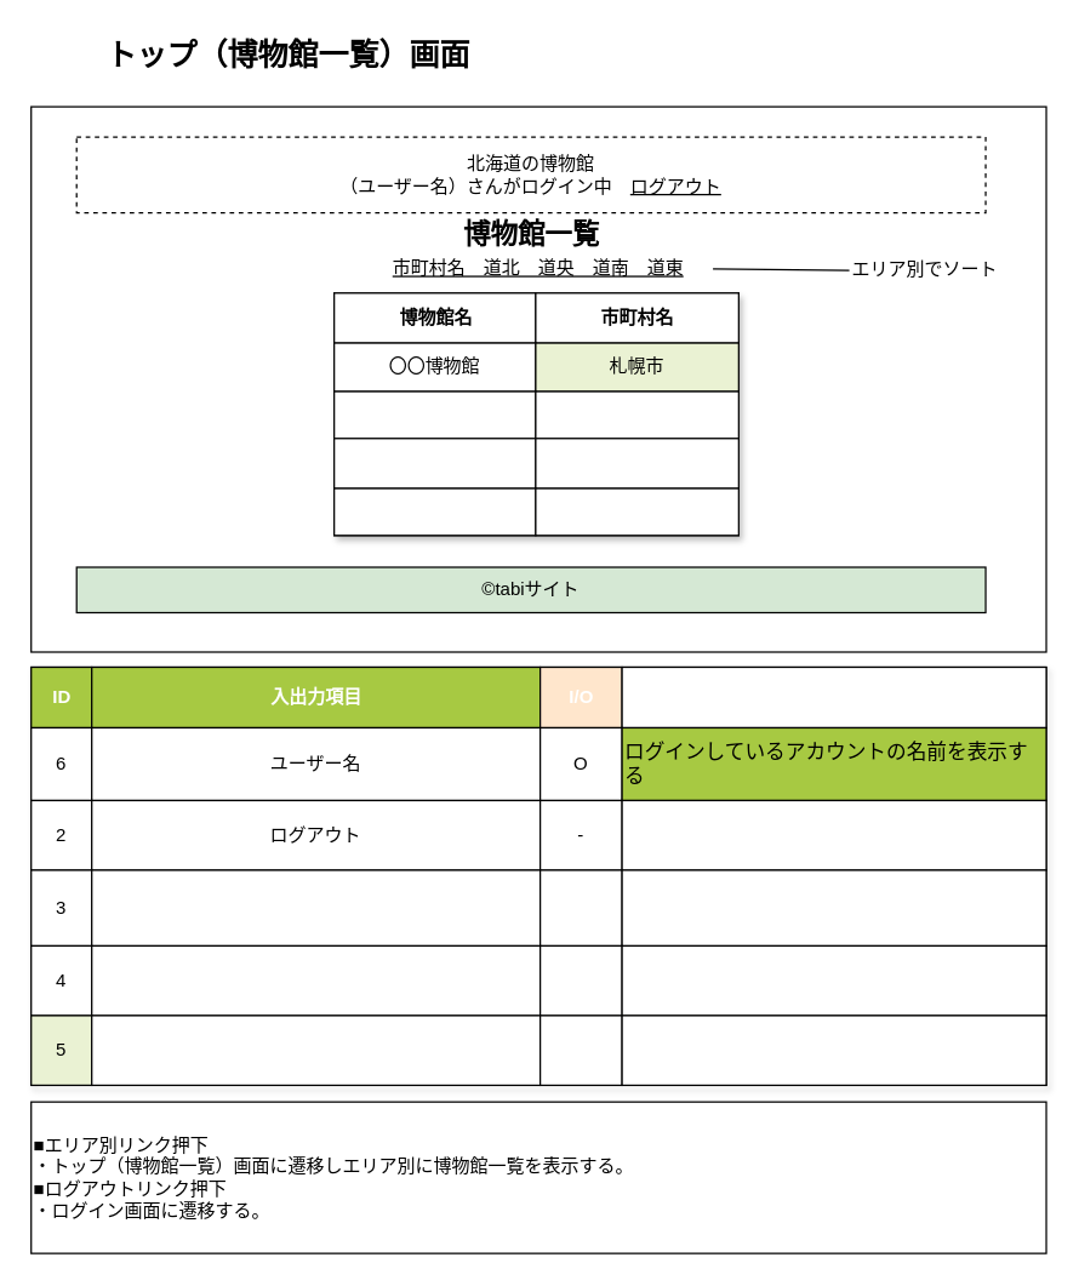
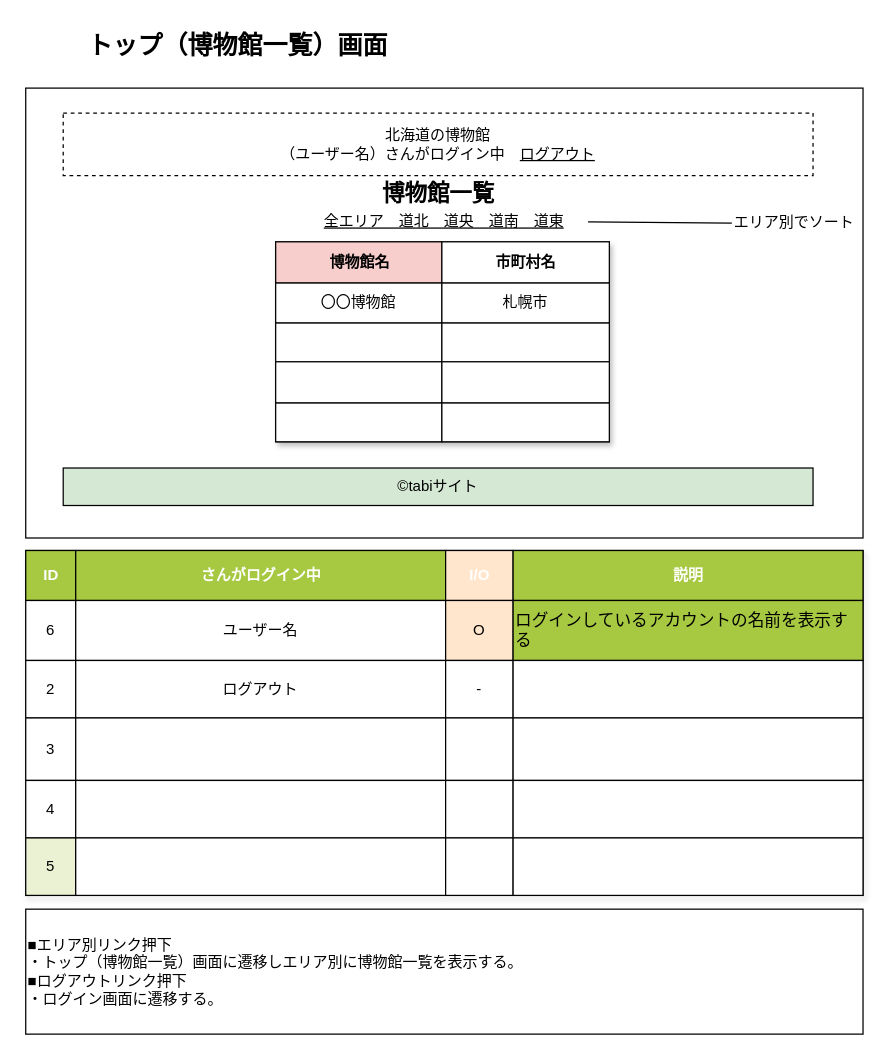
  <mxCell id="0" />
  <mxCell id="1" parent="0" />
  <mxCell id="2" value="" style="rounded=0;whiteSpace=wrap;html=1;" parent="1" vertex="1"><mxGeometry x="20" y="70" width="670" height="360" as="geometry" /></mxCell>
  <mxCell id="3" value="北海道の博物館&lt;div&gt;（ユーザー名）さんがログイン中　&lt;u&gt;ログアウト&lt;/u&gt;&lt;/div&gt;" style="rounded=0;whiteSpace=wrap;html=1;dashed=1;" parent="1" vertex="1"><mxGeometry x="50" y="90" width="600" height="50" as="geometry" /></mxCell>
  <mxCell id="4" value="©tabiサイト" style="rounded=0;whiteSpace=wrap;html=1;fillColor=#d5e8d4;" parent="1" vertex="1"><mxGeometry x="50" y="374" width="600" height="30" as="geometry" /></mxCell>
  <mxCell id="5" value="トップ（博物館一覧）画面" style="text;html=1;align=center;verticalAlign=middle;whiteSpace=wrap;rounded=0;fontStyle=1;fontSize=20;" parent="1" vertex="1"><mxGeometry x="40" y="20" width="300" height="30" as="geometry" /></mxCell>
  <mxCell id="6" value="Assets" style="childLayout=tableLayout;recursiveResize=0;strokeColor=default;fillColor=none;shadow=1;labelBackgroundColor=none;" parent="1" vertex="1"><mxGeometry x="20" y="440" width="670" height="276" as="geometry" /></mxCell>
  <mxCell id="7" style="shape=tableRow;horizontal=0;startSize=0;swimlaneHead=0;swimlaneBody=0;top=0;left=0;bottom=0;right=0;dropTarget=0;collapsible=0;recursiveResize=0;expand=0;fontStyle=0;strokeColor=inherit;fillColor=#ffffff;" parent="6" vertex="1"><mxGeometry width="670" height="40" as="geometry" /></mxCell>
  <mxCell id="8" value="ID" style="connectable=0;recursiveResize=0;strokeColor=inherit;fillColor=#A7C942;align=center;fontStyle=1;fontColor=#FFFFFF;html=1;" parent="7" vertex="1"><mxGeometry width="40" height="40" as="geometry"><mxRectangle width="40" height="40" as="alternateBounds" /></mxGeometry></mxCell>
- <mxCell id="9" value="入出力項目" style="connectable=0;recursiveResize=0;strokeColor=inherit;fillColor=#A7C942;align=center;fontStyle=1;fontColor=#FFFFFF;html=1;" parent="7" vertex="1"><mxGeometry x="40" width="296" height="40" as="geometry"><mxRectangle width="296" height="40" as="alternateBounds" /></mxGeometry></mxCell>
+ <mxCell id="9" value="さんがログイン中" style="connectable=0;recursiveResize=0;strokeColor=inherit;fillColor=#A7C942;align=center;fontStyle=1;fontColor=#FFFFFF;html=1;" parent="7" vertex="1"><mxGeometry x="40" width="296" height="40" as="geometry"><mxRectangle width="296" height="40" as="alternateBounds" /></mxGeometry></mxCell>
  <mxCell id="10" value="I/O" style="connectable=0;recursiveResize=0;strokeColor=inherit;fillColor=#ffe6cc;align=center;fontStyle=1;fontColor=#FFFFFF;html=1;" parent="7" vertex="1"><mxGeometry x="336" width="54" height="40" as="geometry"><mxRectangle width="54" height="40" as="alternateBounds" /></mxGeometry></mxCell>
- <mxCell id="11" value="説明" style="connectable=0;recursiveResize=0;strokeColor=inherit;fillColor=#ffffff;align=center;fontStyle=1;fontColor=#FFFFFF;html=1;" parent="7" vertex="1"><mxGeometry x="390" width="280" height="40" as="geometry"><mxRectangle width="280" height="40" as="alternateBounds" /></mxGeometry></mxCell>
+ <mxCell id="11" value="説明" style="connectable=0;recursiveResize=0;strokeColor=inherit;fillColor=#A7C942;align=center;fontStyle=1;fontColor=#FFFFFF;html=1;" parent="7" vertex="1"><mxGeometry x="390" width="280" height="40" as="geometry"><mxRectangle width="280" height="40" as="alternateBounds" /></mxGeometry></mxCell>
  <mxCell id="12" value="" style="shape=tableRow;horizontal=0;startSize=0;swimlaneHead=0;swimlaneBody=0;top=0;left=0;bottom=0;right=0;dropTarget=0;collapsible=0;recursiveResize=0;expand=0;fontStyle=0;strokeColor=inherit;fillColor=#ffffff;" parent="6" vertex="1"><mxGeometry y="40" width="670" height="48" as="geometry" /></mxCell>
  <mxCell id="13" value="6" style="connectable=0;recursiveResize=0;align=center;whiteSpace=wrap;html=1;" parent="12" vertex="1"><mxGeometry width="40" height="48" as="geometry"><mxRectangle width="40" height="48" as="alternateBounds" /></mxGeometry></mxCell>
  <mxCell id="14" value="ユーザー名" style="connectable=0;recursiveResize=0;align=center;whiteSpace=wrap;html=1;" parent="12" vertex="1"><mxGeometry x="40" width="296" height="48" as="geometry"><mxRectangle width="296" height="48" as="alternateBounds" /></mxGeometry></mxCell>
- <mxCell id="15" value="O" style="connectable=0;recursiveResize=0;align=center;whiteSpace=wrap;html=1;" parent="12" vertex="1"><mxGeometry x="336" width="54" height="48" as="geometry"><mxRectangle width="54" height="48" as="alternateBounds" /></mxGeometry></mxCell>
+ <mxCell id="15" value="O" style="connectable=0;recursiveResize=0;align=center;whiteSpace=wrap;html=1;fillColor=#ffe6cc;" parent="12" vertex="1"><mxGeometry x="336" width="54" height="48" as="geometry"><mxRectangle width="54" height="48" as="alternateBounds" /></mxGeometry></mxCell>
  <mxCell id="16" value="&lt;span id=&quot;docs-internal-guid-e7bd700f-7fff-596b-55c4-641bc872b343&quot;&gt;&lt;span style=&quot;font-size: 10pt; font-family: Arial, sans-serif; background-color: transparent; font-variant-numeric: normal; font-variant-east-asian: normal; font-variant-alternates: normal; font-variant-position: normal; vertical-align: baseline; white-space-collapse: preserve;&quot;&gt;ログインしているアカウントの名前を表示する&lt;/span&gt;&lt;/span&gt;" style="connectable=0;recursiveResize=0;align=left;whiteSpace=wrap;html=1;fillColor=#a7c942;" parent="12" vertex="1"><mxGeometry x="390" width="280" height="48" as="geometry"><mxRectangle width="280" height="48" as="alternateBounds" /></mxGeometry></mxCell>
  <mxCell id="17" value="" style="shape=tableRow;horizontal=0;startSize=0;swimlaneHead=0;swimlaneBody=0;top=0;left=0;bottom=0;right=0;dropTarget=0;collapsible=0;recursiveResize=0;expand=0;fontStyle=1;strokeColor=inherit;fillColor=#EAF2D3;" parent="6" vertex="1"><mxGeometry y="88" width="670" height="46" as="geometry" /></mxCell>
  <mxCell id="18" value="2" style="connectable=0;recursiveResize=0;whiteSpace=wrap;html=1;" parent="17" vertex="1"><mxGeometry width="40" height="46" as="geometry"><mxRectangle width="40" height="46" as="alternateBounds" /></mxGeometry></mxCell>
  <mxCell id="19" value="ログアウト" style="connectable=0;recursiveResize=0;whiteSpace=wrap;html=1;" parent="17" vertex="1"><mxGeometry x="40" width="296" height="46" as="geometry"><mxRectangle width="296" height="46" as="alternateBounds" /></mxGeometry></mxCell>
  <mxCell id="20" value="-" style="connectable=0;recursiveResize=0;whiteSpace=wrap;html=1;" parent="17" vertex="1"><mxGeometry x="336" width="54" height="46" as="geometry"><mxRectangle width="54" height="46" as="alternateBounds" /></mxGeometry></mxCell>
  <mxCell id="21" style="connectable=0;recursiveResize=0;whiteSpace=wrap;html=1;" parent="17" vertex="1"><mxGeometry x="390" width="280" height="46" as="geometry"><mxRectangle width="280" height="46" as="alternateBounds" /></mxGeometry></mxCell>
  <mxCell id="22" value="" style="shape=tableRow;horizontal=0;startSize=0;swimlaneHead=0;swimlaneBody=0;top=0;left=0;bottom=0;right=0;dropTarget=0;collapsible=0;recursiveResize=0;expand=0;fontStyle=0;strokeColor=inherit;fillColor=#ffffff;" parent="6" vertex="1"><mxGeometry y="134" width="670" height="50" as="geometry" /></mxCell>
  <mxCell id="23" value="3" style="connectable=0;recursiveResize=0;fontStyle=0;align=center;whiteSpace=wrap;html=1;" parent="22" vertex="1"><mxGeometry width="40" height="50" as="geometry"><mxRectangle width="40" height="50" as="alternateBounds" /></mxGeometry></mxCell>
  <mxCell id="24" value="" style="connectable=0;recursiveResize=0;fontStyle=0;align=center;whiteSpace=wrap;html=1;" parent="22" vertex="1"><mxGeometry x="40" width="296" height="50" as="geometry"><mxRectangle width="296" height="50" as="alternateBounds" /></mxGeometry></mxCell>
  <mxCell id="25" value="" style="connectable=0;recursiveResize=0;fontStyle=0;align=center;whiteSpace=wrap;html=1;" parent="22" vertex="1"><mxGeometry x="336" width="54" height="50" as="geometry"><mxRectangle width="54" height="50" as="alternateBounds" /></mxGeometry></mxCell>
  <mxCell id="26" style="connectable=0;recursiveResize=0;fontStyle=0;align=center;whiteSpace=wrap;html=1;" parent="22" vertex="1"><mxGeometry x="390" width="280" height="50" as="geometry"><mxRectangle width="280" height="50" as="alternateBounds" /></mxGeometry></mxCell>
  <mxCell id="27" value="" style="shape=tableRow;horizontal=0;startSize=0;swimlaneHead=0;swimlaneBody=0;top=0;left=0;bottom=0;right=0;dropTarget=0;collapsible=0;recursiveResize=0;expand=0;fontStyle=1;strokeColor=inherit;fillColor=#EAF2D3;" parent="6" vertex="1"><mxGeometry y="184" width="670" height="46" as="geometry" /></mxCell>
  <mxCell id="28" value="4" style="connectable=0;recursiveResize=0;whiteSpace=wrap;html=1;" parent="27" vertex="1"><mxGeometry width="40" height="46" as="geometry"><mxRectangle width="40" height="46" as="alternateBounds" /></mxGeometry></mxCell>
  <mxCell id="29" value="" style="connectable=0;recursiveResize=0;whiteSpace=wrap;html=1;" parent="27" vertex="1"><mxGeometry x="40" width="296" height="46" as="geometry"><mxRectangle width="296" height="46" as="alternateBounds" /></mxGeometry></mxCell>
  <mxCell id="30" value="" style="connectable=0;recursiveResize=0;whiteSpace=wrap;html=1;" parent="27" vertex="1"><mxGeometry x="336" width="54" height="46" as="geometry"><mxRectangle width="54" height="46" as="alternateBounds" /></mxGeometry></mxCell>
  <mxCell id="31" style="connectable=0;recursiveResize=0;whiteSpace=wrap;html=1;" parent="27" vertex="1"><mxGeometry x="390" width="280" height="46" as="geometry"><mxRectangle width="280" height="46" as="alternateBounds" /></mxGeometry></mxCell>
  <mxCell id="32" style="shape=tableRow;horizontal=0;startSize=0;swimlaneHead=0;swimlaneBody=0;top=0;left=0;bottom=0;right=0;dropTarget=0;collapsible=0;recursiveResize=0;expand=0;fontStyle=1;strokeColor=inherit;fillColor=#EAF2D3;" parent="6" vertex="1"><mxGeometry y="230" width="670" height="46" as="geometry" /></mxCell>
  <mxCell id="33" value="5" style="connectable=0;recursiveResize=0;whiteSpace=wrap;html=1;fillColor=#eaf2d3;" parent="32" vertex="1"><mxGeometry width="40" height="46" as="geometry"><mxRectangle width="40" height="46" as="alternateBounds" /></mxGeometry></mxCell>
  <mxCell id="34" value="" style="connectable=0;recursiveResize=0;whiteSpace=wrap;html=1;" parent="32" vertex="1"><mxGeometry x="40" width="296" height="46" as="geometry"><mxRectangle width="296" height="46" as="alternateBounds" /></mxGeometry></mxCell>
  <mxCell id="35" value="" style="connectable=0;recursiveResize=0;whiteSpace=wrap;html=1;" parent="32" vertex="1"><mxGeometry x="336" width="54" height="46" as="geometry"><mxRectangle width="54" height="46" as="alternateBounds" /></mxGeometry></mxCell>
  <mxCell id="36" style="connectable=0;recursiveResize=0;whiteSpace=wrap;html=1;" parent="32" vertex="1"><mxGeometry x="390" width="280" height="46" as="geometry"><mxRectangle width="280" height="46" as="alternateBounds" /></mxGeometry></mxCell>
  <mxCell id="37" value="博物館一覧" style="text;html=1;align=center;verticalAlign=middle;whiteSpace=wrap;rounded=0;fontStyle=1;fontSize=18;" parent="1" vertex="1"><mxGeometry x="282.5" y="140" width="135" height="30" as="geometry" /></mxCell>
- <mxCell id="38" value="市町村名　道北　道央　道南　道東" style="text;html=1;align=center;verticalAlign=middle;whiteSpace=wrap;rounded=0;fontStyle=4" parent="1" vertex="1"><mxGeometry x="240" y="162" width="230" height="30" as="geometry" /></mxCell>
+ <mxCell id="38" value="全エリア　道北　道央　道南　道東" style="text;html=1;align=center;verticalAlign=middle;whiteSpace=wrap;rounded=0;fontStyle=4" parent="1" vertex="1"><mxGeometry x="240" y="162" width="230" height="30" as="geometry" /></mxCell>
  <mxCell id="39" value="Assets" style="childLayout=tableLayout;recursiveResize=0;shadow=1;" parent="1" vertex="1"><mxGeometry x="220" y="193" width="267" height="160" as="geometry" /></mxCell>
  <mxCell id="40" style="shape=tableRow;horizontal=0;startSize=0;swimlaneHead=0;swimlaneBody=0;top=0;left=0;bottom=0;right=0;dropTarget=0;collapsible=0;recursiveResize=0;expand=0;fontStyle=0;strokeColor=inherit;fillColor=#ffffff;" parent="39" vertex="1"><mxGeometry width="267" height="33" as="geometry" /></mxCell>
- <mxCell id="41" value="博物館名" style="connectable=0;recursiveResize=0;align=center;fontStyle=1;html=1;" parent="40" vertex="1"><mxGeometry width="133" height="33" as="geometry"><mxRectangle width="133" height="33" as="alternateBounds" /></mxGeometry></mxCell>
+ <mxCell id="41" value="博物館名" style="connectable=0;recursiveResize=0;align=center;fontStyle=1;html=1;fillColor=#f8cecc;" parent="40" vertex="1"><mxGeometry width="133" height="33" as="geometry"><mxRectangle width="133" height="33" as="alternateBounds" /></mxGeometry></mxCell>
  <mxCell id="42" value="市町村名" style="connectable=0;recursiveResize=0;align=center;fontStyle=1;html=1;" parent="40" vertex="1"><mxGeometry x="133" width="134" height="33" as="geometry"><mxRectangle width="134" height="33" as="alternateBounds" /></mxGeometry></mxCell>
  <mxCell id="43" value="" style="shape=tableRow;horizontal=0;startSize=0;swimlaneHead=0;swimlaneBody=0;top=0;left=0;bottom=0;right=0;dropTarget=0;collapsible=0;recursiveResize=0;expand=0;fontStyle=0;strokeColor=inherit;fillColor=#ffffff;" parent="39" vertex="1"><mxGeometry y="33" width="267" height="32" as="geometry" /></mxCell>
  <mxCell id="44" value="〇〇博物館" style="connectable=0;recursiveResize=0;align=center;whiteSpace=wrap;html=1;" parent="43" vertex="1"><mxGeometry width="133" height="32" as="geometry"><mxRectangle width="133" height="32" as="alternateBounds" /></mxGeometry></mxCell>
- <mxCell id="45" value="札幌市" style="connectable=0;recursiveResize=0;align=center;whiteSpace=wrap;html=1;fillColor=#eaf2d3;" parent="43" vertex="1"><mxGeometry x="133" width="134" height="32" as="geometry"><mxRectangle width="134" height="32" as="alternateBounds" /></mxGeometry></mxCell>
+ <mxCell id="45" value="札幌市" style="connectable=0;recursiveResize=0;align=center;whiteSpace=wrap;html=1;" parent="43" vertex="1"><mxGeometry x="133" width="134" height="32" as="geometry"><mxRectangle width="134" height="32" as="alternateBounds" /></mxGeometry></mxCell>
  <mxCell id="46" value="" style="shape=tableRow;horizontal=0;startSize=0;swimlaneHead=0;swimlaneBody=0;top=0;left=0;bottom=0;right=0;dropTarget=0;collapsible=0;recursiveResize=0;expand=0;fontStyle=1;strokeColor=inherit;fillColor=#EAF2D3;" parent="39" vertex="1"><mxGeometry y="65" width="267" height="31" as="geometry" /></mxCell>
  <mxCell id="47" value="" style="connectable=0;recursiveResize=0;whiteSpace=wrap;html=1;" parent="46" vertex="1"><mxGeometry width="133" height="31" as="geometry"><mxRectangle width="133" height="31" as="alternateBounds" /></mxGeometry></mxCell>
  <mxCell id="48" value="" style="connectable=0;recursiveResize=0;whiteSpace=wrap;html=1;" parent="46" vertex="1"><mxGeometry x="133" width="134" height="31" as="geometry"><mxRectangle width="134" height="31" as="alternateBounds" /></mxGeometry></mxCell>
  <mxCell id="49" value="" style="shape=tableRow;horizontal=0;startSize=0;swimlaneHead=0;swimlaneBody=0;top=0;left=0;bottom=0;right=0;dropTarget=0;collapsible=0;recursiveResize=0;expand=0;fontStyle=0;strokeColor=inherit;fillColor=#ffffff;" parent="39" vertex="1"><mxGeometry y="96" width="267" height="33" as="geometry" /></mxCell>
  <mxCell id="50" value="" style="connectable=0;recursiveResize=0;fontStyle=0;align=center;whiteSpace=wrap;html=1;" parent="49" vertex="1"><mxGeometry width="133" height="33" as="geometry"><mxRectangle width="133" height="33" as="alternateBounds" /></mxGeometry></mxCell>
  <mxCell id="51" value="" style="connectable=0;recursiveResize=0;fontStyle=0;align=center;whiteSpace=wrap;html=1;" parent="49" vertex="1"><mxGeometry x="133" width="134" height="33" as="geometry"><mxRectangle width="134" height="33" as="alternateBounds" /></mxGeometry></mxCell>
  <mxCell id="52" value="" style="shape=tableRow;horizontal=0;startSize=0;swimlaneHead=0;swimlaneBody=0;top=0;left=0;bottom=0;right=0;dropTarget=0;collapsible=0;recursiveResize=0;expand=0;fontStyle=1;strokeColor=inherit;fillColor=#EAF2D3;" parent="39" vertex="1"><mxGeometry y="129" width="267" height="31" as="geometry" /></mxCell>
  <mxCell id="53" value="" style="connectable=0;recursiveResize=0;whiteSpace=wrap;html=1;" parent="52" vertex="1"><mxGeometry width="133" height="31" as="geometry"><mxRectangle width="133" height="31" as="alternateBounds" /></mxGeometry></mxCell>
  <mxCell id="54" value="" style="connectable=0;recursiveResize=0;whiteSpace=wrap;html=1;" parent="52" vertex="1"><mxGeometry x="133" width="134" height="31" as="geometry"><mxRectangle width="134" height="31" as="alternateBounds" /></mxGeometry></mxCell>
- <mxCell id="55" value="エリア別でソート" style="text;html=1;align=center;verticalAlign=middle;whiteSpace=wrap;rounded=0;" parent="1" vertex="1"><mxGeometry x="560" y="163" width="100" height="30" as="geometry" /></mxCell>
+ <mxCell id="55" value="エリア別でソート" style="text;html=1;align=center;verticalAlign=middle;whiteSpace=wrap;rounded=0;" parent="1" vertex="1"><mxGeometry x="585" y="163" width="100" height="30" as="geometry" /></mxCell>
  <mxCell id="56" value="" style="endArrow=none;html=1;rounded=0;exitX=0;exitY=0.5;exitDx=0;exitDy=0;entryX=1;entryY=0.5;entryDx=0;entryDy=0;" parent="1" source="55" target="38" edge="1"><mxGeometry width="50" height="50" relative="1" as="geometry"><mxPoint x="390" y="374" as="sourcePoint" /><mxPoint x="440" y="324" as="targetPoint" /></mxGeometry></mxCell>
  <mxCell id="57" value="■エリア別リンク押下&lt;div&gt;・トップ（博物館一覧）画面に遷移しエリア別に博物館一覧を表示する&lt;span style=&quot;background-color: transparent; color: light-dark(rgb(0, 0, 0), rgb(255, 255, 255));&quot;&gt;。&lt;/span&gt;&lt;/div&gt;&lt;div&gt;■ログアウトリンク押下&lt;/div&gt;&lt;div&gt;・ログイン画面に遷移する。&lt;/div&gt;" style="rounded=0;whiteSpace=wrap;html=1;align=left;" vertex="1" parent="1"><mxGeometry x="20" y="727" width="670" height="100" as="geometry" /></mxCell>
